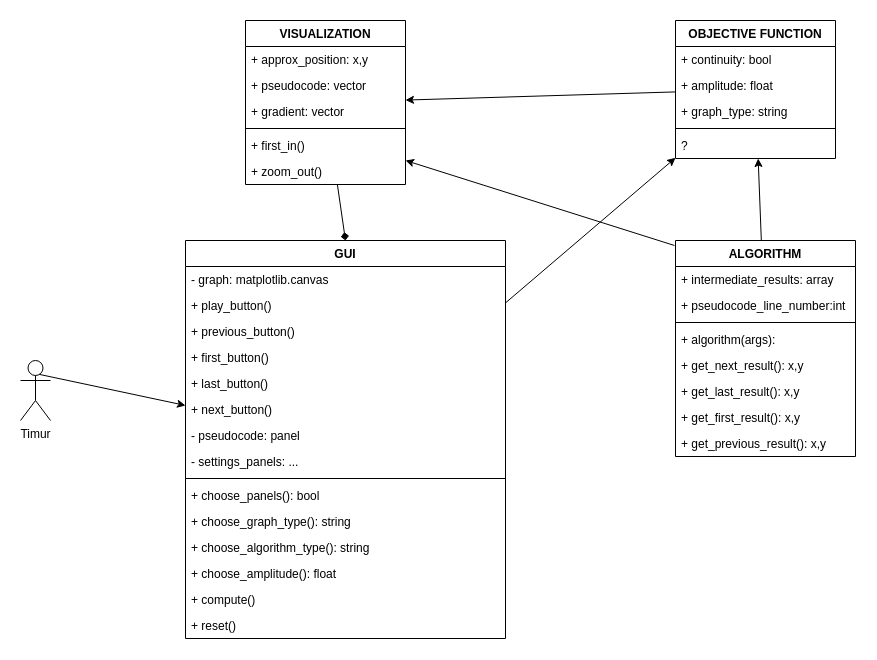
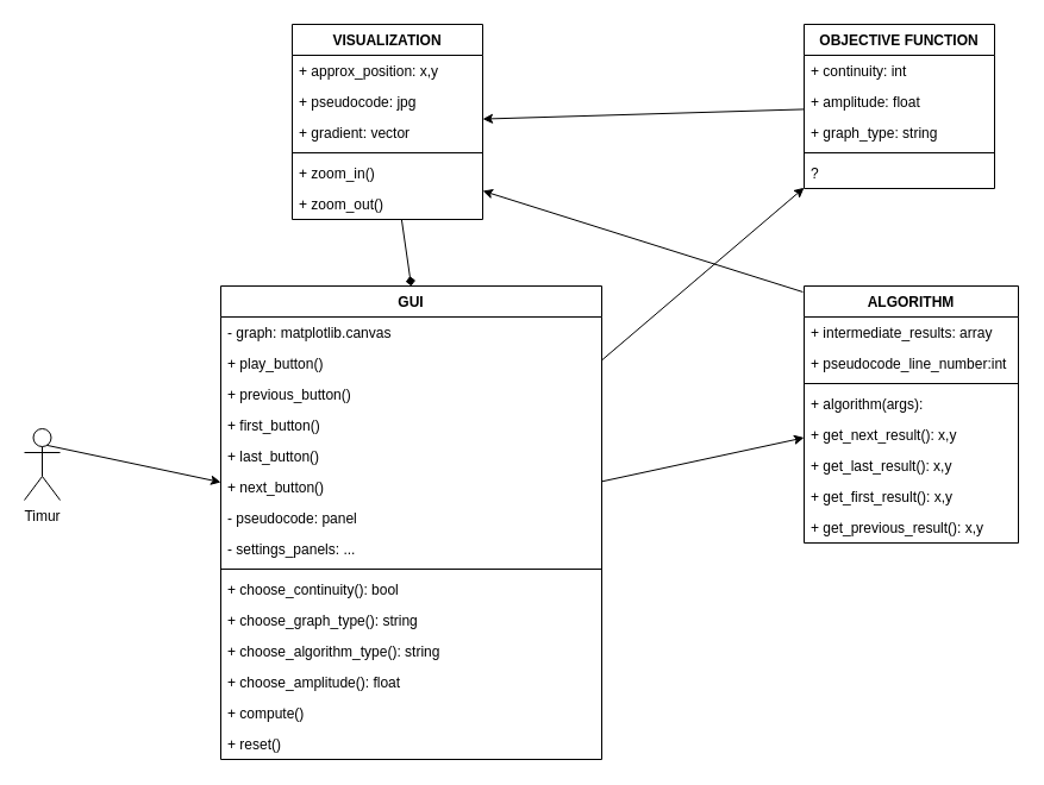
  <mxCell id="0" />
  <mxCell id="1" parent="0" />
  <mxCell id="2" value="ALGORITHM" style="swimlane;fontStyle=1;align=center;verticalAlign=top;childLayout=stackLayout;horizontal=1;startSize=26;horizontalStack=0;resizeParent=1;resizeParentMax=0;resizeLast=0;collapsible=1;marginBottom=0;" parent="1" vertex="1"><mxGeometry x="675" y="240" width="180" height="216" as="geometry" /></mxCell>
  <mxCell id="3" value="+ intermediate_results: array" style="text;strokeColor=none;fillColor=none;align=left;verticalAlign=top;spacingLeft=4;spacingRight=4;overflow=hidden;rotatable=0;points=[[0,0.5],[1,0.5]];portConstraint=eastwest;" parent="2" vertex="1"><mxGeometry y="26" width="180" height="26" as="geometry" /></mxCell>
  <mxCell id="4" value="+ pseudocode_line_number:int" style="text;strokeColor=none;fillColor=none;align=left;verticalAlign=top;spacingLeft=4;spacingRight=4;overflow=hidden;rotatable=0;points=[[0,0.5],[1,0.5]];portConstraint=eastwest;" parent="2" vertex="1"><mxGeometry y="52" width="180" height="26" as="geometry" /></mxCell>
  <mxCell id="5" value="" style="line;strokeWidth=1;fillColor=none;align=left;verticalAlign=middle;spacingTop=-1;spacingLeft=3;spacingRight=3;rotatable=0;labelPosition=right;points=[];portConstraint=eastwest;" parent="2" vertex="1"><mxGeometry y="78" width="180" height="8" as="geometry" /></mxCell>
  <mxCell id="6" value="+ algorithm(args): " style="text;strokeColor=none;fillColor=none;align=left;verticalAlign=top;spacingLeft=4;spacingRight=4;overflow=hidden;rotatable=0;points=[[0,0.5],[1,0.5]];portConstraint=eastwest;" parent="2" vertex="1"><mxGeometry y="86" width="180" height="26" as="geometry" /></mxCell>
  <mxCell id="7" value="+ get_next_result(): x,y " style="text;strokeColor=none;fillColor=none;align=left;verticalAlign=top;spacingLeft=4;spacingRight=4;overflow=hidden;rotatable=0;points=[[0,0.5],[1,0.5]];portConstraint=eastwest;" parent="2" vertex="1"><mxGeometry y="112" width="180" height="26" as="geometry" /></mxCell>
  <mxCell id="8" value="+ get_last_result(): x,y" style="text;strokeColor=none;fillColor=none;align=left;verticalAlign=top;spacingLeft=4;spacingRight=4;overflow=hidden;rotatable=0;points=[[0,0.5],[1,0.5]];portConstraint=eastwest;" parent="2" vertex="1"><mxGeometry y="138" width="180" height="26" as="geometry" /></mxCell>
  <mxCell id="9" value="+ get_first_result(): x,y" style="text;strokeColor=none;fillColor=none;align=left;verticalAlign=top;spacingLeft=4;spacingRight=4;overflow=hidden;rotatable=0;points=[[0,0.5],[1,0.5]];portConstraint=eastwest;" parent="2" vertex="1"><mxGeometry y="164" width="180" height="26" as="geometry" /></mxCell>
  <mxCell id="10" value="+ get_previous_result(): x,y" style="text;strokeColor=none;fillColor=none;align=left;verticalAlign=top;spacingLeft=4;spacingRight=4;overflow=hidden;rotatable=0;points=[[0,0.5],[1,0.5]];portConstraint=eastwest;" parent="2" vertex="1"><mxGeometry y="190" width="180" height="26" as="geometry" /></mxCell>
  <mxCell id="11" value="OBJECTIVE FUNCTION" style="swimlane;fontStyle=1;align=center;verticalAlign=top;childLayout=stackLayout;horizontal=1;startSize=26;horizontalStack=0;resizeParent=1;resizeParentMax=0;resizeLast=0;collapsible=1;marginBottom=0;" parent="1" vertex="1"><mxGeometry x="675" y="20" width="160" height="138" as="geometry" /></mxCell>
- <mxCell id="12" value="+ continuity: bool" style="text;strokeColor=none;fillColor=none;align=left;verticalAlign=top;spacingLeft=4;spacingRight=4;overflow=hidden;rotatable=0;points=[[0,0.5],[1,0.5]];portConstraint=eastwest;" parent="11" vertex="1"><mxGeometry y="26" width="160" height="26" as="geometry" /></mxCell>
+ <mxCell id="12" value="+ continuity: int" style="text;strokeColor=none;fillColor=none;align=left;verticalAlign=top;spacingLeft=4;spacingRight=4;overflow=hidden;rotatable=0;points=[[0,0.5],[1,0.5]];portConstraint=eastwest;" parent="11" vertex="1"><mxGeometry y="26" width="160" height="26" as="geometry" /></mxCell>
  <mxCell id="13" value="+ amplitude: float" style="text;strokeColor=none;fillColor=none;align=left;verticalAlign=top;spacingLeft=4;spacingRight=4;overflow=hidden;rotatable=0;points=[[0,0.5],[1,0.5]];portConstraint=eastwest;" parent="11" vertex="1"><mxGeometry y="52" width="160" height="26" as="geometry" /></mxCell>
  <mxCell id="14" value="+ graph_type: string" style="text;strokeColor=none;fillColor=none;align=left;verticalAlign=top;spacingLeft=4;spacingRight=4;overflow=hidden;rotatable=0;points=[[0,0.5],[1,0.5]];portConstraint=eastwest;" parent="11" vertex="1"><mxGeometry y="78" width="160" height="26" as="geometry" /></mxCell>
  <mxCell id="15" value="" style="line;strokeWidth=1;fillColor=none;align=left;verticalAlign=middle;spacingTop=-1;spacingLeft=3;spacingRight=3;rotatable=0;labelPosition=right;points=[];portConstraint=eastwest;" parent="11" vertex="1"><mxGeometry y="104" width="160" height="8" as="geometry" /></mxCell>
  <mxCell id="16" value="?" style="text;strokeColor=none;fillColor=none;align=left;verticalAlign=top;spacingLeft=4;spacingRight=4;overflow=hidden;rotatable=0;points=[[0,0.5],[1,0.5]];portConstraint=eastwest;" parent="11" vertex="1"><mxGeometry y="112" width="160" height="26" as="geometry" /></mxCell>
  <mxCell id="17" value="VISUALIZATION" style="swimlane;fontStyle=1;align=center;verticalAlign=top;childLayout=stackLayout;horizontal=1;startSize=26;horizontalStack=0;resizeParent=1;resizeParentMax=0;resizeLast=0;collapsible=1;marginBottom=0;" parent="1" vertex="1"><mxGeometry x="245" y="20" width="160" height="164" as="geometry" /></mxCell>
  <mxCell id="18" value="+ approx_position: x,y" style="text;strokeColor=none;fillColor=none;align=left;verticalAlign=top;spacingLeft=4;spacingRight=4;overflow=hidden;rotatable=0;points=[[0,0.5],[1,0.5]];portConstraint=eastwest;" parent="17" vertex="1"><mxGeometry y="26" width="160" height="26" as="geometry" /></mxCell>
- <mxCell id="19" value="+ pseudocode: vector" style="text;strokeColor=none;fillColor=none;align=left;verticalAlign=top;spacingLeft=4;spacingRight=4;overflow=hidden;rotatable=0;points=[[0,0.5],[1,0.5]];portConstraint=eastwest;" parent="17" vertex="1"><mxGeometry y="52" width="160" height="26" as="geometry" /></mxCell>
+ <mxCell id="19" value="+ pseudocode: jpg" style="text;strokeColor=none;fillColor=none;align=left;verticalAlign=top;spacingLeft=4;spacingRight=4;overflow=hidden;rotatable=0;points=[[0,0.5],[1,0.5]];portConstraint=eastwest;" parent="17" vertex="1"><mxGeometry y="52" width="160" height="26" as="geometry" /></mxCell>
  <mxCell id="20" value="+ gradient: vector" style="text;strokeColor=none;fillColor=none;align=left;verticalAlign=top;spacingLeft=4;spacingRight=4;overflow=hidden;rotatable=0;points=[[0,0.5],[1,0.5]];portConstraint=eastwest;" parent="17" vertex="1"><mxGeometry y="78" width="160" height="26" as="geometry" /></mxCell>
  <mxCell id="21" value="" style="line;strokeWidth=1;fillColor=none;align=left;verticalAlign=middle;spacingTop=-1;spacingLeft=3;spacingRight=3;rotatable=0;labelPosition=right;points=[];portConstraint=eastwest;" parent="17" vertex="1"><mxGeometry y="104" width="160" height="8" as="geometry" /></mxCell>
- <mxCell id="22" value="+ first_in()" style="text;strokeColor=none;fillColor=none;align=left;verticalAlign=top;spacingLeft=4;spacingRight=4;overflow=hidden;rotatable=0;points=[[0,0.5],[1,0.5]];portConstraint=eastwest;" parent="17" vertex="1"><mxGeometry y="112" width="160" height="26" as="geometry" /></mxCell>
+ <mxCell id="22" value="+ zoom_in()" style="text;strokeColor=none;fillColor=none;align=left;verticalAlign=top;spacingLeft=4;spacingRight=4;overflow=hidden;rotatable=0;points=[[0,0.5],[1,0.5]];portConstraint=eastwest;" parent="17" vertex="1"><mxGeometry y="112" width="160" height="26" as="geometry" /></mxCell>
  <mxCell id="23" value="+ zoom_out()" style="text;strokeColor=none;fillColor=none;align=left;verticalAlign=top;spacingLeft=4;spacingRight=4;overflow=hidden;rotatable=0;points=[[0,0.5],[1,0.5]];portConstraint=eastwest;" parent="17" vertex="1"><mxGeometry y="138" width="160" height="26" as="geometry" /></mxCell>
  <mxCell id="24" value="GUI" style="swimlane;fontStyle=1;align=center;verticalAlign=top;childLayout=stackLayout;horizontal=1;startSize=26;horizontalStack=0;resizeParent=1;resizeParentMax=0;resizeLast=0;collapsible=1;marginBottom=0;" parent="1" vertex="1"><mxGeometry x="185" y="240" width="320" height="398" as="geometry" /></mxCell>
  <mxCell id="25" value="- graph: matplotlib.canvas" style="text;strokeColor=none;fillColor=none;align=left;verticalAlign=top;spacingLeft=4;spacingRight=4;overflow=hidden;rotatable=0;points=[[0,0.5],[1,0.5]];portConstraint=eastwest;" parent="24" vertex="1"><mxGeometry y="26" width="320" height="26" as="geometry" /></mxCell>
  <mxCell id="26" value="+ play_button()" style="text;strokeColor=none;fillColor=none;align=left;verticalAlign=top;spacingLeft=4;spacingRight=4;overflow=hidden;rotatable=0;points=[[0,0.5],[1,0.5]];portConstraint=eastwest;" parent="24" vertex="1"><mxGeometry y="52" width="320" height="26" as="geometry" /></mxCell>
  <mxCell id="27" value="+ previous_button()" style="text;strokeColor=none;fillColor=none;align=left;verticalAlign=top;spacingLeft=4;spacingRight=4;overflow=hidden;rotatable=0;points=[[0,0.5],[1,0.5]];portConstraint=eastwest;" parent="24" vertex="1"><mxGeometry y="78" width="320" height="26" as="geometry" /></mxCell>
  <mxCell id="28" value="+ first_button()" style="text;strokeColor=none;fillColor=none;align=left;verticalAlign=top;spacingLeft=4;spacingRight=4;overflow=hidden;rotatable=0;points=[[0,0.5],[1,0.5]];portConstraint=eastwest;" parent="24" vertex="1"><mxGeometry y="104" width="320" height="26" as="geometry" /></mxCell>
  <mxCell id="29" value="+ last_button()" style="text;strokeColor=none;fillColor=none;align=left;verticalAlign=top;spacingLeft=4;spacingRight=4;overflow=hidden;rotatable=0;points=[[0,0.5],[1,0.5]];portConstraint=eastwest;" parent="24" vertex="1"><mxGeometry y="130" width="320" height="26" as="geometry" /></mxCell>
  <mxCell id="30" value="+ next_button()" style="text;strokeColor=none;fillColor=none;align=left;verticalAlign=top;spacingLeft=4;spacingRight=4;overflow=hidden;rotatable=0;points=[[0,0.5],[1,0.5]];portConstraint=eastwest;" parent="24" vertex="1"><mxGeometry y="156" width="320" height="26" as="geometry" /></mxCell>
  <mxCell id="31" value="- pseudocode: panel" style="text;strokeColor=none;fillColor=none;align=left;verticalAlign=top;spacingLeft=4;spacingRight=4;overflow=hidden;rotatable=0;points=[[0,0.5],[1,0.5]];portConstraint=eastwest;" parent="24" vertex="1"><mxGeometry y="182" width="320" height="26" as="geometry" /></mxCell>
  <mxCell id="32" value="- settings_panels: ..." style="text;strokeColor=none;fillColor=none;align=left;verticalAlign=top;spacingLeft=4;spacingRight=4;overflow=hidden;rotatable=0;points=[[0,0.5],[1,0.5]];portConstraint=eastwest;" parent="24" vertex="1"><mxGeometry y="208" width="320" height="26" as="geometry" /></mxCell>
  <mxCell id="33" value="" style="line;strokeWidth=1;fillColor=none;align=left;verticalAlign=middle;spacingTop=-1;spacingLeft=3;spacingRight=3;rotatable=0;labelPosition=right;points=[];portConstraint=eastwest;" parent="24" vertex="1"><mxGeometry y="234" width="320" height="8" as="geometry" /></mxCell>
- <mxCell id="34" value="+ choose_panels(): bool" style="text;strokeColor=none;fillColor=none;align=left;verticalAlign=top;spacingLeft=4;spacingRight=4;overflow=hidden;rotatable=0;points=[[0,0.5],[1,0.5]];portConstraint=eastwest;" parent="24" vertex="1"><mxGeometry y="242" width="320" height="26" as="geometry" /></mxCell>
+ <mxCell id="34" value="+ choose_continuity(): bool" style="text;strokeColor=none;fillColor=none;align=left;verticalAlign=top;spacingLeft=4;spacingRight=4;overflow=hidden;rotatable=0;points=[[0,0.5],[1,0.5]];portConstraint=eastwest;" parent="24" vertex="1"><mxGeometry y="242" width="320" height="26" as="geometry" /></mxCell>
  <mxCell id="35" value="+ choose_graph_type(): string" style="text;strokeColor=none;fillColor=none;align=left;verticalAlign=top;spacingLeft=4;spacingRight=4;overflow=hidden;rotatable=0;points=[[0,0.5],[1,0.5]];portConstraint=eastwest;" parent="24" vertex="1"><mxGeometry y="268" width="320" height="26" as="geometry" /></mxCell>
  <mxCell id="36" value="+ choose_algorithm_type(): string" style="text;strokeColor=none;fillColor=none;align=left;verticalAlign=top;spacingLeft=4;spacingRight=4;overflow=hidden;rotatable=0;points=[[0,0.5],[1,0.5]];portConstraint=eastwest;" parent="24" vertex="1"><mxGeometry y="294" width="320" height="26" as="geometry" /></mxCell>
  <mxCell id="37" value="+ choose_amplitude(): float" style="text;strokeColor=none;fillColor=none;align=left;verticalAlign=top;spacingLeft=4;spacingRight=4;overflow=hidden;rotatable=0;points=[[0,0.5],[1,0.5]];portConstraint=eastwest;" parent="24" vertex="1"><mxGeometry y="320" width="320" height="26" as="geometry" /></mxCell>
  <mxCell id="38" value="+ compute()" style="text;strokeColor=none;fillColor=none;align=left;verticalAlign=top;spacingLeft=4;spacingRight=4;overflow=hidden;rotatable=0;points=[[0,0.5],[1,0.5]];portConstraint=eastwest;" parent="24" vertex="1"><mxGeometry y="346" width="320" height="26" as="geometry" /></mxCell>
  <mxCell id="39" value="+ reset()" style="text;strokeColor=none;fillColor=none;align=left;verticalAlign=top;spacingLeft=4;spacingRight=4;overflow=hidden;rotatable=0;points=[[0,0.5],[1,0.5]];portConstraint=eastwest;" parent="24" vertex="1"><mxGeometry y="372" width="320" height="26" as="geometry" /></mxCell>
  <mxCell id="40" value="" style="endArrow=classic;html=1;exitX=-0.006;exitY=0.023;exitDx=0;exitDy=0;exitPerimeter=0;entryX=1;entryY=1.077;entryDx=0;entryDy=0;entryPerimeter=0;" parent="1" source="2" edge="1"><mxGeometry width="50" height="50" relative="1" as="geometry"><mxPoint x="235" y="420" as="sourcePoint" /><mxPoint x="405" y="160.002" as="targetPoint" /></mxGeometry></mxCell>
+ <mxCell id="41" value="" style="endArrow=classic;html=1;" parent="1" source="24" target="2" edge="1"><mxGeometry width="50" height="50" relative="1" as="geometry"><mxPoint x="235" y="420" as="sourcePoint" /><mxPoint x="285" y="370" as="targetPoint" /></mxGeometry></mxCell>
  <mxCell id="42" value="" style="endArrow=classic;html=1;" parent="1" source="24" target="11" edge="1"><mxGeometry width="50" height="50" relative="1" as="geometry"><mxPoint x="235" y="420" as="sourcePoint" /><mxPoint x="285" y="370" as="targetPoint" /></mxGeometry></mxCell>
  <mxCell id="43" value="" style="endArrow=diamond;html=1;entryX=0.5;entryY=0;entryDx=0;entryDy=0;" parent="1" source="17" target="24" edge="1"><mxGeometry width="50" height="50" relative="1" as="geometry"><mxPoint x="325" y="200" as="sourcePoint" /><mxPoint x="375" y="150" as="targetPoint" /></mxGeometry></mxCell>
  <mxCell id="44" value="" style="endArrow=classic;html=1;exitX=0.333;exitY=0.2;exitDx=0;exitDy=0;exitPerimeter=0;" parent="1" source="47" target="24" edge="1"><mxGeometry width="50" height="50" relative="1" as="geometry"><mxPoint x="60" y="350" as="sourcePoint" /><mxPoint x="325" y="287.6" as="targetPoint" /></mxGeometry></mxCell>
- <mxCell id="45" value="" style="endArrow=classic;html=1;" parent="1" source="2" target="11" edge="1"><mxGeometry width="50" height="50" relative="1" as="geometry"><mxPoint x="755" y="220" as="sourcePoint" /><mxPoint x="805" y="170" as="targetPoint" /></mxGeometry></mxCell>
  <mxCell id="46" value="" style="endArrow=classic;html=1;" parent="1" source="11" target="17" edge="1"><mxGeometry width="50" height="50" relative="1" as="geometry"><mxPoint x="545" y="150" as="sourcePoint" /><mxPoint x="595" y="100" as="targetPoint" /></mxGeometry></mxCell>
  <mxCell id="47" value="Timur" style="shape=umlActor;verticalLabelPosition=bottom;labelBackgroundColor=#ffffff;verticalAlign=top;html=1;outlineConnect=0;" vertex="1" parent="1"><mxGeometry x="20" y="360" width="30" height="60" as="geometry" /></mxCell>
